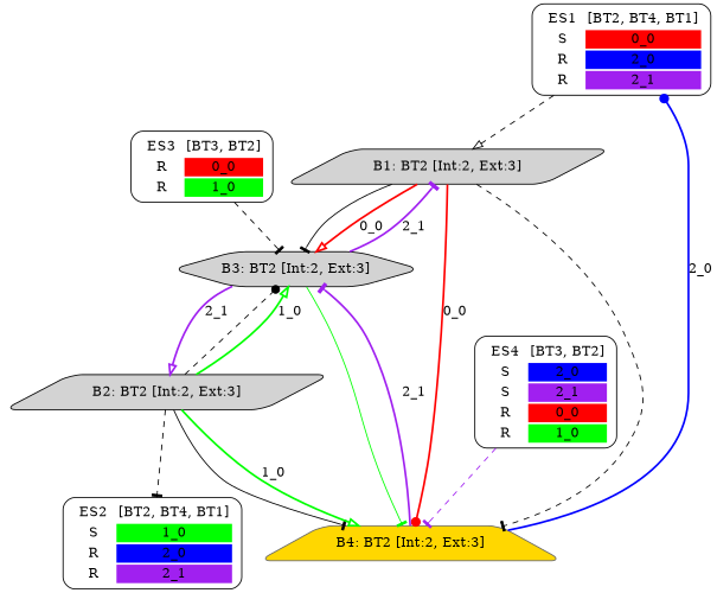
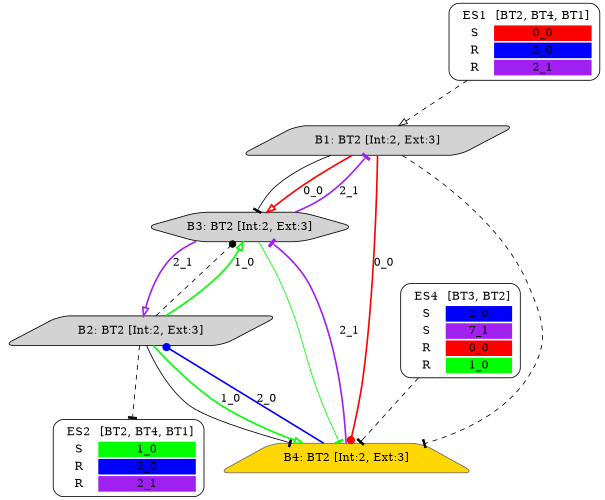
  digraph {
    node [shape=box style=rounded]
    edge [arrowhead=tee style=bold]
    n1 [label=<<TABLE  BORDER="0"><TR> <TD ALIGN="CENTER" BORDER="0"> ES1 </TD> <TD>[BT2, BT4, BT1]</TD> </TR><TR><TD>S</TD><TD BGCOLOR="red">0_0</TD></TR> <TR><TD>R</TD><TD BGCOLOR="blue">2_0</TD></TR> <TR><TD>R</TD><TD BGCOLOR="purple">2_1</TD></TR> </TABLE>>]
    n2 [color=black fillcolor=lightgrey label="B1: BT2 [Int:2, Ext:3]" shape=parallelogram style="rounded,filled"]
    n3 [color=black fillcolor=lightgrey label="B3: BT2 [Int:2, Ext:3]" shape=hexagon style="rounded,filled"]
    n4 [color=gray40 fillcolor=gold label="B4: BT2 [Int:2, Ext:3]" shape=trapezium style="rounded,filled"]
    n5 [label=<<TABLE  BORDER="0"><TR> <TD ALIGN="CENTER" BORDER="0"> ES2 </TD> <TD>[BT2, BT4, BT1]</TD> </TR><TR><TD>S</TD><TD BGCOLOR="green">1_0</TD></TR> <TR><TD>R</TD><TD BGCOLOR="blue">2_0</TD></TR> <TR><TD>R</TD><TD BGCOLOR="purple">2_1</TD></TR> </TABLE>>]
    n6 [color=black fillcolor=lightgrey label="B2: BT2 [Int:2, Ext:3]" shape=parallelogram style="rounded,filled"]
-   n7 [label=<<TABLE  BORDER="0"><TR> <TD ALIGN="CENTER" BORDER="0"> ES3 </TD> <TD>[BT3, BT2]</TD> </TR><TR><TD>R</TD><TD BGCOLOR="red">0_0</TD></TR> <TR><TD>R</TD><TD BGCOLOR="green">1_0</TD></TR> </TABLE>>]
-   n8 [label=<<TABLE  BORDER="0"><TR> <TD ALIGN="CENTER" BORDER="0"> ES4 </TD> <TD>[BT3, BT2]</TD> </TR><TR><TD>S</TD><TD BGCOLOR="blue">2_0</TD></TR> <TR><TD>S</TD><TD BGCOLOR="purple">2_1</TD></TR> <TR><TD>R</TD><TD BGCOLOR="red">0_0</TD></TR> <TR><TD>R</TD><TD BGCOLOR="green">1_0</TD></TR> </TABLE>>]
+   n8 [label=<<TABLE  BORDER="0"><TR> <TD ALIGN="CENTER" BORDER="0"> ES4 </TD> <TD>[BT3, BT2]</TD> </TR><TR><TD>S</TD><TD BGCOLOR="blue">2_0</TD></TR> <TR><TD>S</TD><TD BGCOLOR="purple">7_1</TD></TR> <TR><TD>R</TD><TD BGCOLOR="red">0_0</TD></TR> <TR><TD>R</TD><TD BGCOLOR="green">1_0</TD></TR> </TABLE>>]
    n1 -> n2 [arrowhead=onormal style=dashed]
    n2 -> n3 [style=""]
    n2 -> n3 [arrowhead=onormal color=red label="0_0"]
    n2 -> n4 [style=dashed]
    n2 -> n4 [arrowhead=dot color=red label="0_0"]
    n3 -> n2 [color=purple label="2_1"]
    n3 -> n4 [color=green style=""]
    n3 -> n6 [arrowhead=onormal color=purple label="2_1"]
    n4 -> n3 [color=purple label="2_1"]
-   n4 -> n1 [arrowhead=dot color=blue label="2_0"]
+   n4 -> n6 [arrowhead=dot color=blue label="2_0"]
    n6 -> n3 [arrowhead=dot style=dashed]
    n6 -> n3 [arrowhead=onormal color=green label="1_0"]
    n6 -> n4 [style=""]
    n6 -> n4 [arrowhead=onormal color=green label="1_0"]
    n6 -> n5 [style=dashed]
-   n7 -> n3 [style=dashed]
-   n8 -> n4 [style=dashed color=purple]
+   n8 -> n4 [style=dashed]
  }
